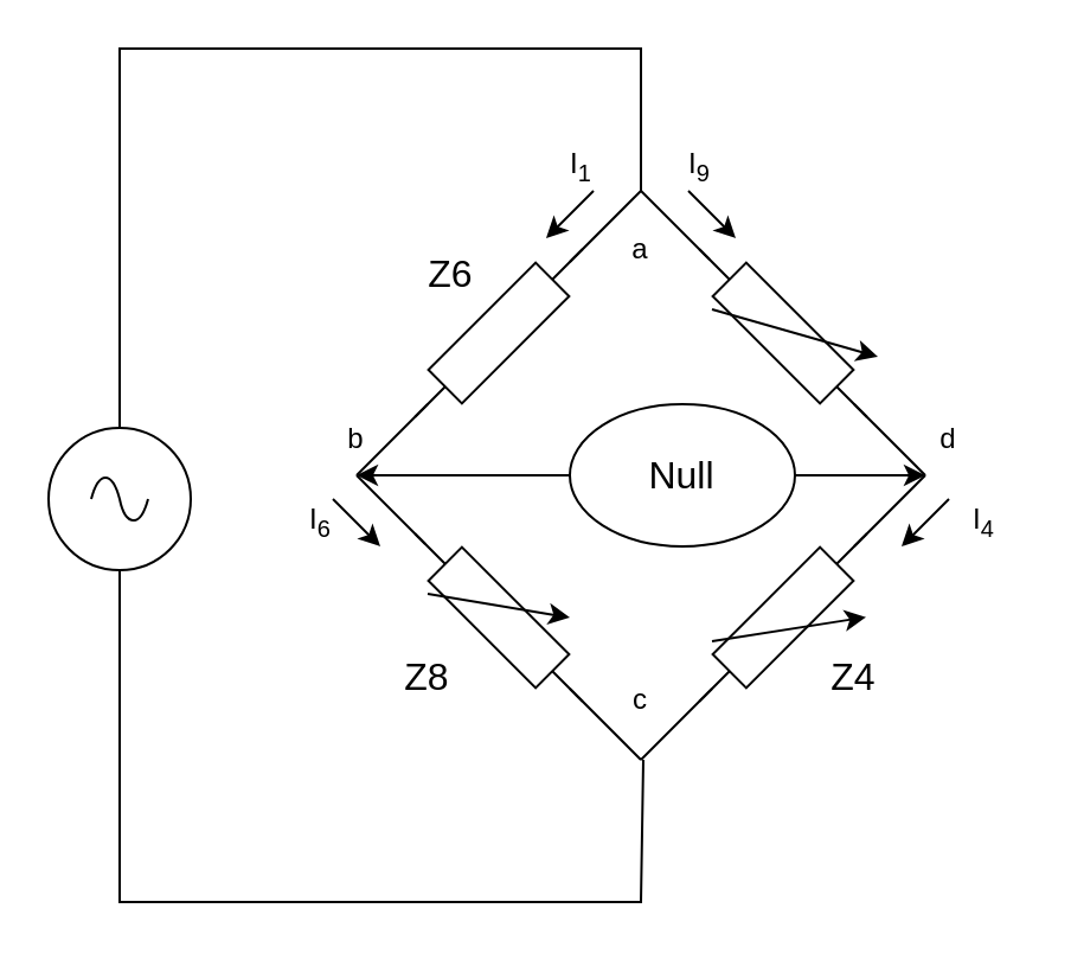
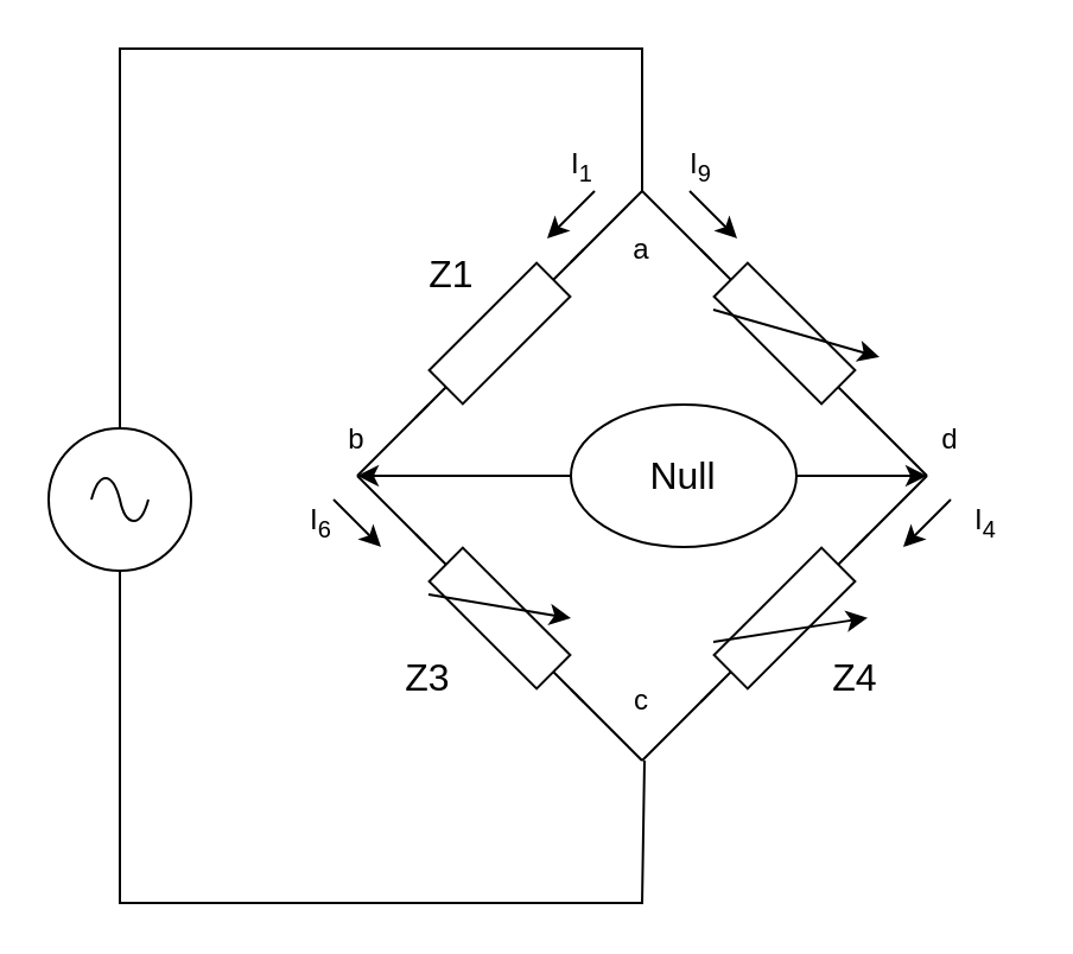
  <mxCell id="0" />
  <mxCell id="1" parent="0" />
  <mxCell id="2" value="" style="pointerEvents=1;verticalLabelPosition=bottom;shadow=0;dashed=0;align=center;html=1;verticalAlign=top;shape=mxgraph.electrical.resistors.resistor_1;rotation=-45;" vertex="1" parent="1"><mxGeometry x="160" y="130" width="100" height="20" as="geometry" /></mxCell>
  <mxCell id="3" value="" style="pointerEvents=1;verticalLabelPosition=bottom;shadow=0;dashed=0;align=center;html=1;verticalAlign=top;shape=mxgraph.electrical.resistors.resistor_1;rotation=45;" vertex="1" parent="1"><mxGeometry x="280" y="130" width="100" height="20" as="geometry" /></mxCell>
  <mxCell id="4" value="" style="pointerEvents=1;verticalLabelPosition=bottom;shadow=0;dashed=0;align=center;html=1;verticalAlign=top;shape=mxgraph.electrical.resistors.resistor_1;rotation=-45;" vertex="1" parent="1"><mxGeometry x="280" y="250" width="100" height="20" as="geometry" /></mxCell>
  <mxCell id="5" value="" style="pointerEvents=1;verticalLabelPosition=bottom;shadow=0;dashed=0;align=center;html=1;verticalAlign=top;shape=mxgraph.electrical.resistors.resistor_1;rotation=45;" vertex="1" parent="1"><mxGeometry x="160" y="250" width="100" height="20" as="geometry" /></mxCell>
  <mxCell id="6" value="" style="endArrow=none;html=1;rounded=0;" edge="1" parent="1"><mxGeometry width="50" height="50" relative="1" as="geometry"><mxPoint x="240" y="110" as="sourcePoint" /><mxPoint x="270" y="80" as="targetPoint" /></mxGeometry></mxCell>
  <mxCell id="7" value="" style="endArrow=none;html=1;rounded=0;" edge="1" parent="1"><mxGeometry width="50" height="50" relative="1" as="geometry"><mxPoint x="299" y="109" as="sourcePoint" /><mxPoint x="270" y="80" as="targetPoint" /></mxGeometry></mxCell>
  <mxCell id="8" value="" style="endArrow=none;html=1;rounded=0;" edge="1" parent="1"><mxGeometry width="50" height="50" relative="1" as="geometry"><mxPoint x="360" y="230" as="sourcePoint" /><mxPoint x="390" y="200" as="targetPoint" /></mxGeometry></mxCell>
  <mxCell id="9" value="" style="endArrow=none;html=1;rounded=0;" edge="1" parent="1"><mxGeometry width="50" height="50" relative="1" as="geometry"><mxPoint x="390" y="200" as="sourcePoint" /><mxPoint x="360" y="170" as="targetPoint" /></mxGeometry></mxCell>
  <mxCell id="10" value="" style="endArrow=none;html=1;rounded=0;" edge="1" parent="1"><mxGeometry width="50" height="50" relative="1" as="geometry"><mxPoint x="179" y="229" as="sourcePoint" /><mxPoint x="150" y="200" as="targetPoint" /></mxGeometry></mxCell>
  <mxCell id="11" value="" style="endArrow=none;html=1;rounded=0;" edge="1" parent="1"><mxGeometry width="50" height="50" relative="1" as="geometry"><mxPoint x="150" y="200" as="sourcePoint" /><mxPoint x="180" y="170" as="targetPoint" /></mxGeometry></mxCell>
  <mxCell id="12" value="" style="endArrow=none;html=1;rounded=0;" edge="1" parent="1"><mxGeometry width="50" height="50" relative="1" as="geometry"><mxPoint x="270" y="320" as="sourcePoint" /><mxPoint x="300" y="290" as="targetPoint" /></mxGeometry></mxCell>
  <mxCell id="13" value="" style="endArrow=none;html=1;rounded=0;" edge="1" parent="1"><mxGeometry width="50" height="50" relative="1" as="geometry"><mxPoint x="270" y="320" as="sourcePoint" /><mxPoint x="240" y="290" as="targetPoint" /></mxGeometry></mxCell>
  <mxCell id="14" style="edgeStyle=orthogonalEdgeStyle;rounded=0;orthogonalLoop=1;jettySize=auto;html=1;" edge="1" parent="1" source="16"><mxGeometry relative="1" as="geometry"><mxPoint x="390" y="200" as="targetPoint" /></mxGeometry></mxCell>
  <mxCell id="15" style="edgeStyle=orthogonalEdgeStyle;rounded=0;orthogonalLoop=1;jettySize=auto;html=1;" edge="1" parent="1" source="16"><mxGeometry relative="1" as="geometry"><mxPoint x="150" y="200" as="targetPoint" /></mxGeometry></mxCell>
  <mxCell id="16" value="&lt;font style=&quot;font-size: 16px;&quot;&gt;Null&lt;/font&gt;" style="ellipse;whiteSpace=wrap;html=1;aspect=fixed;" vertex="1" parent="1"><mxGeometry x="240" y="170" width="95" height="60" as="geometry" /></mxCell>
  <mxCell id="17" style="edgeStyle=orthogonalEdgeStyle;rounded=0;orthogonalLoop=1;jettySize=auto;html=1;endArrow=none;endFill=0;" edge="1" parent="1" source="19"><mxGeometry relative="1" as="geometry"><mxPoint x="270" y="80" as="targetPoint" /><Array as="points"><mxPoint x="50" y="20" /><mxPoint x="270" y="20" /></Array></mxGeometry></mxCell>
  <mxCell id="18" style="edgeStyle=orthogonalEdgeStyle;rounded=0;orthogonalLoop=1;jettySize=auto;html=1;endArrow=none;endFill=0;" edge="1" parent="1" source="19"><mxGeometry relative="1" as="geometry"><mxPoint x="271" y="320" as="targetPoint" /><Array as="points"><mxPoint x="50" y="380" /><mxPoint x="270" y="380" /><mxPoint x="270" y="320" /></Array></mxGeometry></mxCell>
  <mxCell id="19" value="" style="pointerEvents=1;verticalLabelPosition=bottom;shadow=0;dashed=0;align=center;html=1;verticalAlign=top;shape=mxgraph.electrical.signal_sources.source;aspect=fixed;points=[[0.5,0,0],[1,0.5,0],[0.5,1,0],[0,0.5,0]];elSignalType=ac;" vertex="1" parent="1"><mxGeometry x="20" y="180" width="60" height="60" as="geometry" /></mxCell>
- <mxCell id="20" value="&lt;font style=&quot;font-size: 16px;&quot;&gt;Z6&lt;/font&gt;" style="text;html=1;align=center;verticalAlign=middle;whiteSpace=wrap;rounded=0;" vertex="1" parent="1"><mxGeometry x="160" y="100" width="60" height="30" as="geometry" /></mxCell>
+ <mxCell id="20" value="&lt;font style=&quot;font-size: 16px;&quot;&gt;Z1&lt;/font&gt;" style="text;html=1;align=center;verticalAlign=middle;whiteSpace=wrap;rounded=0;" vertex="1" parent="1"><mxGeometry x="160" y="100" width="60" height="30" as="geometry" /></mxCell>
  <mxCell id="21" value="&lt;font style=&quot;font-size: 16px;&quot;&gt;Z4&lt;/font&gt;" style="text;html=1;align=center;verticalAlign=middle;whiteSpace=wrap;rounded=0;" vertex="1" parent="1"><mxGeometry x="330" y="270" width="60" height="30" as="geometry" /></mxCell>
- <mxCell id="22" value="&lt;font style=&quot;font-size: 16px;&quot;&gt;Z8&lt;/font&gt;" style="text;html=1;align=center;verticalAlign=middle;whiteSpace=wrap;rounded=0;" vertex="1" parent="1"><mxGeometry x="150" y="270" width="60" height="30" as="geometry" /></mxCell>
+ <mxCell id="22" value="&lt;font style=&quot;font-size: 16px;&quot;&gt;Z3&lt;/font&gt;" style="text;html=1;align=center;verticalAlign=middle;whiteSpace=wrap;rounded=0;" vertex="1" parent="1"><mxGeometry x="150" y="270" width="60" height="30" as="geometry" /></mxCell>
  <mxCell id="23" value="" style="endArrow=classic;html=1;rounded=0;" edge="1" parent="1"><mxGeometry width="50" height="50" relative="1" as="geometry"><mxPoint x="300" y="130" as="sourcePoint" /><mxPoint x="370" y="150" as="targetPoint" /></mxGeometry></mxCell>
  <mxCell id="24" value="" style="endArrow=classic;html=1;rounded=0;" edge="1" parent="1"><mxGeometry width="50" height="50" relative="1" as="geometry"><mxPoint x="300" y="270" as="sourcePoint" /><mxPoint x="365" y="259.83" as="targetPoint" /></mxGeometry></mxCell>
  <mxCell id="25" value="" style="endArrow=classic;html=1;rounded=0;" edge="1" parent="1"><mxGeometry width="50" height="50" relative="1" as="geometry"><mxPoint x="180" y="250" as="sourcePoint" /><mxPoint x="240" y="260" as="targetPoint" /></mxGeometry></mxCell>
  <mxCell id="26" value="" style="endArrow=classic;html=1;rounded=0;" edge="1" parent="1"><mxGeometry width="50" height="50" relative="1" as="geometry"><mxPoint x="250" y="80" as="sourcePoint" /><mxPoint x="230" y="100" as="targetPoint" /></mxGeometry></mxCell>
  <mxCell id="27" value="" style="endArrow=classic;html=1;rounded=0;" edge="1" parent="1"><mxGeometry width="50" height="50" relative="1" as="geometry"><mxPoint x="290" y="80" as="sourcePoint" /><mxPoint x="310" y="100" as="targetPoint" /></mxGeometry></mxCell>
  <mxCell id="28" value="" style="endArrow=classic;html=1;rounded=0;" edge="1" parent="1"><mxGeometry width="50" height="50" relative="1" as="geometry"><mxPoint x="140" y="210" as="sourcePoint" /><mxPoint x="160" y="230" as="targetPoint" /></mxGeometry></mxCell>
  <mxCell id="29" value="" style="endArrow=classic;html=1;rounded=0;" edge="1" parent="1"><mxGeometry width="50" height="50" relative="1" as="geometry"><mxPoint x="400" y="210" as="sourcePoint" /><mxPoint x="380" y="230" as="targetPoint" /></mxGeometry></mxCell>
  <mxCell id="30" value="I&lt;sub&gt;1&lt;/sub&gt;" style="text;html=1;align=center;verticalAlign=middle;whiteSpace=wrap;rounded=0;" vertex="1" parent="1"><mxGeometry x="230" y="60" width="30" height="20" as="geometry" /></mxCell>
  <mxCell id="31" value="I&lt;sub&gt;9&lt;/sub&gt;" style="text;html=1;align=center;verticalAlign=middle;whiteSpace=wrap;rounded=0;" vertex="1" parent="1"><mxGeometry x="280" y="60" width="30" height="20" as="geometry" /></mxCell>
  <mxCell id="32" value="I&lt;sub&gt;6&lt;/sub&gt;" style="text;html=1;align=center;verticalAlign=middle;whiteSpace=wrap;rounded=0;" vertex="1" parent="1"><mxGeometry x="120" y="210" width="30" height="20" as="geometry" /></mxCell>
  <mxCell id="33" value="I&lt;sub&gt;4&lt;/sub&gt;" style="text;html=1;align=center;verticalAlign=middle;whiteSpace=wrap;rounded=0;" vertex="1" parent="1"><mxGeometry x="400" y="210" width="30" height="20" as="geometry" /></mxCell>
  <mxCell id="34" value="a" style="text;strokeColor=none;align=center;fillColor=none;html=1;verticalAlign=middle;whiteSpace=wrap;rounded=0;" vertex="1" parent="1"><mxGeometry x="260" y="90" width="20" height="30" as="geometry" /></mxCell>
  <mxCell id="35" value="b" style="text;strokeColor=none;align=center;fillColor=none;html=1;verticalAlign=middle;whiteSpace=wrap;rounded=0;" vertex="1" parent="1"><mxGeometry x="140" y="170" width="20" height="30" as="geometry" /></mxCell>
  <mxCell id="36" value="c" style="text;strokeColor=none;align=center;fillColor=none;html=1;verticalAlign=middle;whiteSpace=wrap;rounded=0;" vertex="1" parent="1"><mxGeometry x="260" y="280" width="20" height="30" as="geometry" /></mxCell>
  <mxCell id="37" value="d" style="text;strokeColor=none;align=center;fillColor=none;html=1;verticalAlign=middle;whiteSpace=wrap;rounded=0;" vertex="1" parent="1"><mxGeometry x="390" y="170" width="20" height="30" as="geometry" /></mxCell>
